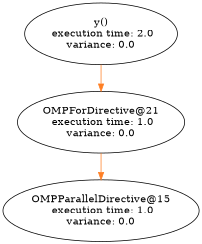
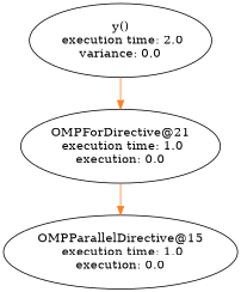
  digraph {
    edge [color=chocolate1]
-   n1 [height=1.1471 label="OMPParallelDirective@15\n execution time: 1.0\nvariance: 0.0" width=3.2896]
+   n1 [height=1.1471 label="OMPParallelDirective@15\n execution time: 1.0\nexecution: 0.0" width=3.2896]
    n2 [height=1.1471 label="y()\n execution time: 2.0\nvariance: 0.0" width=2.4853]
-   n3 [height=1.1471 label="OMPForDirective@21\n execution time: 1.0\nvariance: 0.0" width=2.8384]
+   n3 [height=1.1471 label="OMPForDirective@21\n execution time: 1.0\nexecution: 0.0" width=2.8384]
    n2 -> n3
    n3 -> n1
  }
